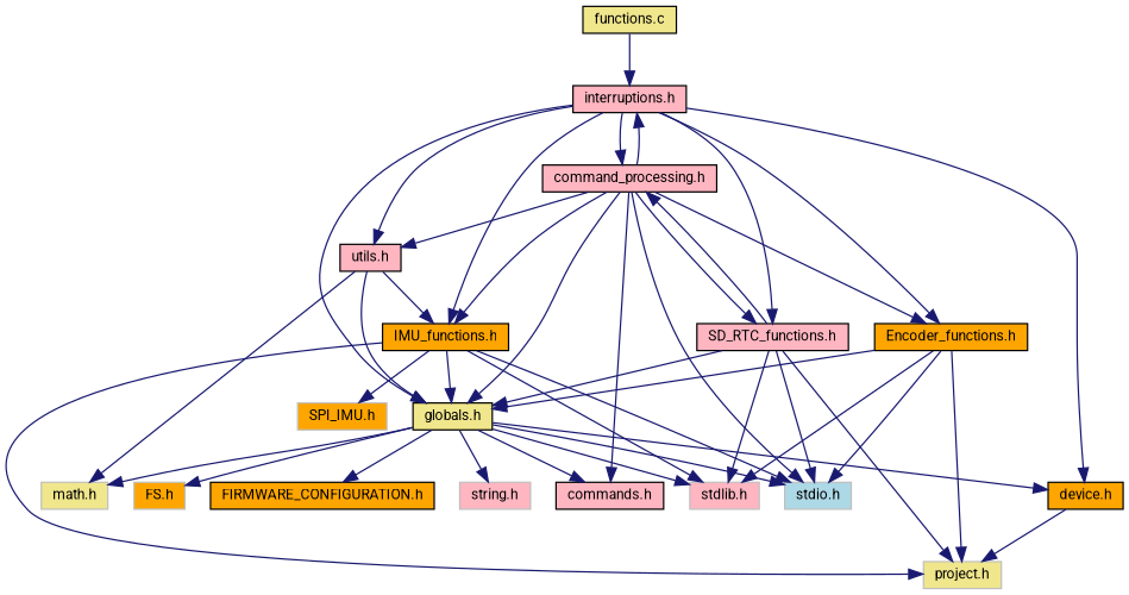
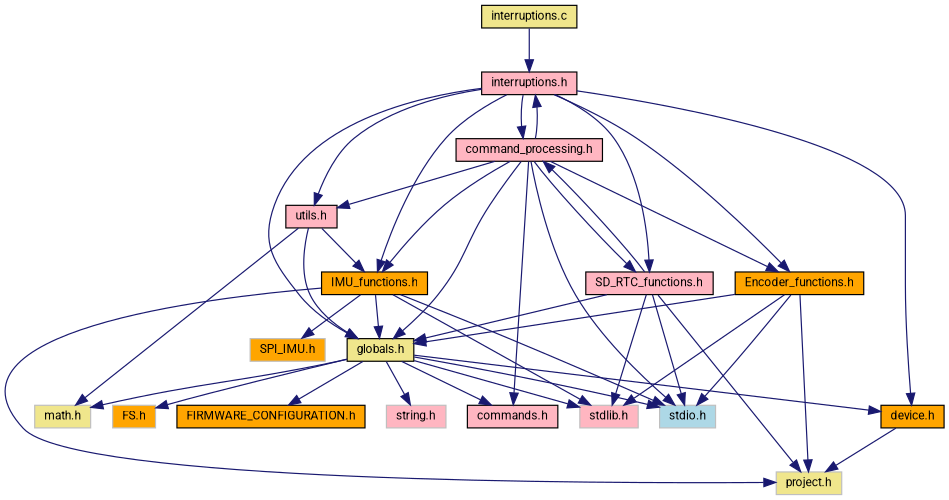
  digraph {
    fontname=Roboto
    node [color=black fillcolor=lightpink fontname=Roboto fontsize=10 shape=record style=filled]
    edge [color=midnightblue fontname=Roboto fontsize=10 labelfontname=Helvetica labelfontsize=10 style=solid]
-   n1 [fillcolor=khaki fontcolor=black height=0.2 label="functions.c" width=0.4]
+   n1 [fillcolor=khaki fontcolor=black height=0.2 label="interruptions.c" width=0.4]
    n2 [height=0.2 label="interruptions.h" width=0.4]
    n3 [fillcolor=orange height=0.2 label="device.h" width=0.4]
    n4 [height=0.2 label="command_processing.h" width=0.4]
    n5 [fillcolor=khaki height=0.2 label="globals.h" width=0.4]
    n6 [fillcolor=orange height=0.2 label="IMU_functions.h" width=0.4]
    n7 [height=0.2 label="utils.h" width=0.4]
    n8 [fillcolor=orange height=0.2 label="Encoder_functions.h" width=0.4]
    n9 [height=0.2 label="SD_RTC_functions.h" width=0.4]
    n10 [color=grey75 fillcolor=khaki height=0.2 label="project.h" width=0.4]
    n11 [color=grey75 fillcolor=lightblue height=0.2 label="stdio.h" width=0.4]
    n12 [height=0.2 label="commands.h" width=0.4]
    n13 [fillcolor=orange height=0.2 label="FIRMWARE_CONFIGURATION.h" width=0.4]
    n14 [color=grey75 height=0.2 label="stdlib.h" width=0.4]
    n15 [color=grey75 height=0.2 label="string.h" width=0.4]
    n16 [color=grey75 fillcolor=khaki height=0.2 label="math.h" width=0.4]
    n17 [color=grey75 fillcolor=orange height=0.2 label="FS.h" width=0.4]
    n18 [color=grey75 fillcolor=orange height=0.2 label="SPI_IMU.h" width=0.4]
    n1 -> n2
    n2 -> n3
    n2 -> n4
    n2 -> n5
    n2 -> n6
    n2 -> n7
    n2 -> n8
    n2 -> n9
    n3 -> n10
    n4 -> n2
    n4 -> n5
    n4 -> n6
    n4 -> n7
    n4 -> n8
    n4 -> n9
    n4 -> n11
    n4 -> n12
    n5 -> n3
    n5 -> n11
    n5 -> n12
    n5 -> n13
    n5 -> n14
    n5 -> n15
    n5 -> n16
    n5 -> n17
    n6 -> n5
    n6 -> n10
    n6 -> n11
    n6 -> n14
    n6 -> n18
    n7 -> n5
    n7 -> n6
    n7 -> n16
    n8 -> n5
    n8 -> n10
    n8 -> n11
    n8 -> n14
    n9 -> n4
    n9 -> n5
    n9 -> n10
    n9 -> n11
    n9 -> n14
  }
